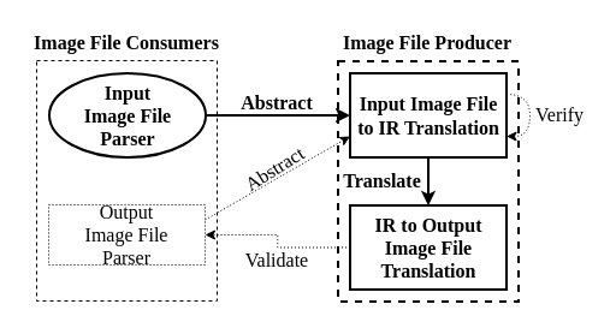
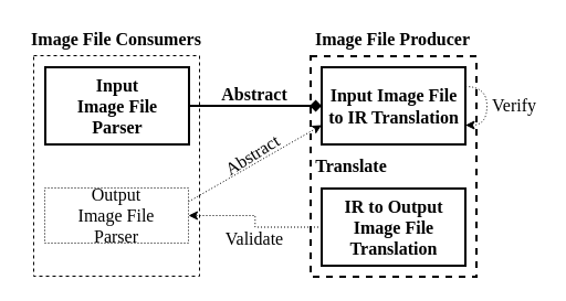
  <mxCell id="0" />
  <mxCell id="1" parent="0" />
  <mxCell id="2" value="" style="rounded=0;whiteSpace=wrap;html=1;fontFamily=LMRoman10-Regular;fontSize=16;fillColor=none;dashed=1;strokeWidth=2;" parent="1" vertex="1"><mxGeometry x="280.5" y="50.5" width="150" height="200" as="geometry" /></mxCell>
  <mxCell id="3" value="" style="rounded=0;whiteSpace=wrap;html=1;fontFamily=LMRoman10-Regular;fontSize=16;fillColor=none;dashed=1;" parent="1" vertex="1"><mxGeometry x="30" y="50" width="150" height="200" as="geometry" /></mxCell>
- <mxCell id="4" style="edgeStyle=orthogonalEdgeStyle;rounded=0;orthogonalLoop=1;jettySize=auto;html=1;exitX=1;exitY=0.5;exitDx=0;exitDy=0;entryX=0;entryY=0.5;entryDx=0;entryDy=0;fontFamily=LMRoman10-Regular;fontSize=16;strokeWidth=2;" parent="1" source="5" target="7" edge="1"><mxGeometry relative="1" as="geometry"><Array as="points" /></mxGeometry></mxCell>
- <mxCell id="5" value="&lt;font face=&quot;LMRoman10-Regular&quot; style=&quot;font-size: 16px;&quot;&gt;Input&lt;br&gt;Image File&lt;br&gt;Parser&lt;/font&gt;" style="ellipse;whiteSpace=wrap;html=1;strokeWidth=2;fontStyle=1;" parent="1" vertex="1"><mxGeometry x="40.5" y="60.5" width="130" height="70" as="geometry" /></mxCell>
- <mxCell id="6" style="edgeStyle=orthogonalEdgeStyle;rounded=0;orthogonalLoop=1;jettySize=auto;html=1;exitX=0.5;exitY=1;exitDx=0;exitDy=0;entryX=0.5;entryY=0;entryDx=0;entryDy=0;fontFamily=LMRoman10-Regular;fontSize=16;strokeWidth=2;" parent="1" source="7" target="13" edge="1"><mxGeometry relative="1" as="geometry" /></mxCell>
+ <mxCell id="4" style="edgeStyle=orthogonalEdgeStyle;rounded=0;orthogonalLoop=1;jettySize=auto;html=1;exitX=1;exitY=0.5;exitDx=0;exitDy=0;entryX=0;entryY=0.5;entryDx=0;entryDy=0;fontFamily=LMRoman10-Regular;fontSize=16;strokeWidth=2;endArrow=diamond;" parent="1" source="5" target="7" edge="1"><mxGeometry relative="1" as="geometry"><Array as="points" /></mxGeometry></mxCell>
+ <mxCell id="5" value="&lt;font face=&quot;LMRoman10-Regular&quot; style=&quot;font-size: 16px;&quot;&gt;Input&lt;br&gt;Image File&lt;br&gt;Parser&lt;/font&gt;" style="rounded=0;whiteSpace=wrap;html=1;strokeWidth=2;fontStyle=1" parent="1" vertex="1"><mxGeometry x="40.5" y="60.5" width="130" height="70" as="geometry" /></mxCell>
  <mxCell id="7" value="&lt;font face=&quot;LMRoman10-Regular&quot; style=&quot;font-size: 16px;&quot;&gt;Input Image File to IR Translation&lt;/font&gt;" style="rounded=0;whiteSpace=wrap;html=1;fontStyle=1;strokeWidth=2;" parent="1" vertex="1"><mxGeometry x="290.5" y="60.5" width="130" height="70" as="geometry" /></mxCell>
  <mxCell id="8" style="rounded=0;orthogonalLoop=1;jettySize=auto;html=1;exitX=1;exitY=0.25;exitDx=0;exitDy=0;entryX=0;entryY=0.75;entryDx=0;entryDy=0;dashed=1;dashPattern=1 2;" parent="1" source="9" target="7" edge="1"><mxGeometry relative="1" as="geometry" /></mxCell>
  <mxCell id="9" value="&lt;font face=&quot;LMRoman10-Regular&quot; style=&quot;font-size: 16px;&quot;&gt;Output&lt;br&gt;Image File&lt;br&gt;Parser&lt;/font&gt;" style="rounded=0;whiteSpace=wrap;html=1;dashed=1;dashPattern=1 2;" parent="1" vertex="1"><mxGeometry x="40" y="170" width="130" height="50" as="geometry" /></mxCell>
  <mxCell id="10" value="Image File Consumers" style="text;html=1;strokeColor=none;fillColor=none;align=center;verticalAlign=middle;whiteSpace=wrap;rounded=0;fontSize=16;fontFamily=LMRoman10-Regular;fontStyle=1" parent="1" vertex="1"><mxGeometry x="20" y="20" width="170" height="30" as="geometry" /></mxCell>
  <mxCell id="11" value="Image File Producer" style="text;html=1;strokeColor=none;fillColor=none;align=center;verticalAlign=middle;whiteSpace=wrap;rounded=0;fontSize=16;fontFamily=LMRoman10-Regular;fontStyle=1" parent="1" vertex="1"><mxGeometry x="280" y="20" width="150" height="30" as="geometry" /></mxCell>
  <mxCell id="12" style="edgeStyle=orthogonalEdgeStyle;rounded=0;orthogonalLoop=1;jettySize=auto;html=1;exitX=0;exitY=0.5;exitDx=0;exitDy=0;entryX=1;entryY=0.5;entryDx=0;entryDy=0;fontFamily=LMRoman10-Regular;fontSize=16;dashed=1;dashPattern=1 2;" parent="1" source="13" target="9" edge="1"><mxGeometry relative="1" as="geometry" /></mxCell>
  <mxCell id="13" value="&lt;font face=&quot;LMRoman10-Regular&quot; style=&quot;font-size: 16px;&quot;&gt;&lt;b&gt;IR to Output Image File Translation&lt;/b&gt;&lt;/font&gt;" style="rounded=0;whiteSpace=wrap;html=1;strokeWidth=2;" parent="1" vertex="1"><mxGeometry x="290.5" y="170.5" width="130" height="70" as="geometry" /></mxCell>
  <mxCell id="14" value="Translate" style="text;html=1;strokeColor=none;fillColor=none;align=center;verticalAlign=middle;whiteSpace=wrap;rounded=0;fontSize=16;fontFamily=LMRoman10-Regular;fontStyle=1" parent="1" vertex="1"><mxGeometry x="280" y="140" width="75" height="20" as="geometry" /></mxCell>
  <mxCell id="15" value="Abstract" style="text;html=1;strokeColor=none;fillColor=none;align=center;verticalAlign=middle;whiteSpace=wrap;rounded=0;fontSize=16;fontFamily=LMRoman10-Regular;fontStyle=1" parent="1" vertex="1"><mxGeometry x="200" y="75" width="60" height="20" as="geometry" /></mxCell>
  <mxCell id="16" value="Validate" style="text;html=1;strokeColor=none;fillColor=none;align=center;verticalAlign=middle;whiteSpace=wrap;rounded=0;fontSize=16;fontFamily=LMRoman10-Regular;" parent="1" vertex="1"><mxGeometry x="200" y="206" width="60" height="20" as="geometry" /></mxCell>
  <mxCell id="17" value="Abstract" style="text;html=1;strokeColor=none;fillColor=none;align=center;verticalAlign=middle;whiteSpace=wrap;rounded=0;fontSize=16;fontFamily=LMRoman10-Regular;rotation=328;" parent="1" vertex="1"><mxGeometry x="198" y="130" width="60" height="20" as="geometry" /></mxCell>
  <mxCell id="18" style="edgeStyle=orthogonalEdgeStyle;rounded=0;orthogonalLoop=1;jettySize=auto;html=1;exitX=1;exitY=0.25;exitDx=0;exitDy=0;entryX=1;entryY=0.75;entryDx=0;entryDy=0;curved=1;dashed=1;dashPattern=1 2;" parent="1" source="7" target="7" edge="1"><mxGeometry relative="1" as="geometry"><Array as="points"><mxPoint x="440" y="78" /><mxPoint x="440" y="113" /></Array></mxGeometry></mxCell>
  <mxCell id="19" value="Verify" style="text;html=1;strokeColor=none;fillColor=none;align=center;verticalAlign=middle;whiteSpace=wrap;rounded=0;fontSize=16;fontFamily=LMRoman10-Regular;" parent="1" vertex="1"><mxGeometry x="440" y="85" width="50" height="20" as="geometry" /></mxCell>
